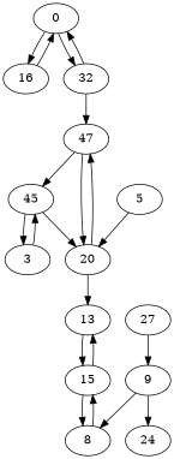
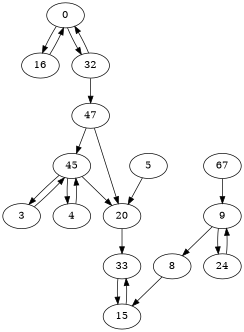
  digraph {
    0
    16
    32
    47
    3
    45
+   4
    20
-   13
+   13 [label=33]
    5
    8
    15
    9
    24
-   27
+   27 [label=67]
    0 -> 16
    0 -> 32
    16 -> 0
    32 -> 0
    32 -> 47
    47 -> 45
    47 -> 20
    3 -> 45
    45 -> 3
+   45 -> 4
    45 -> 20
-   20 -> 47
+   4 -> 45
    20 -> 13
    13 -> 15
    5 -> 20
    8 -> 15
    15 -> 13
-   15 -> 8
    9 -> 8
    9 -> 24
+   24 -> 9
    27 -> 9
  }
